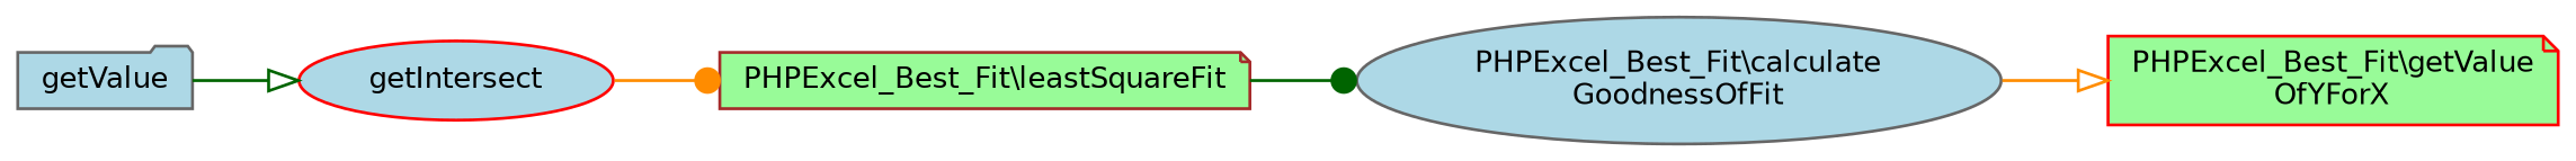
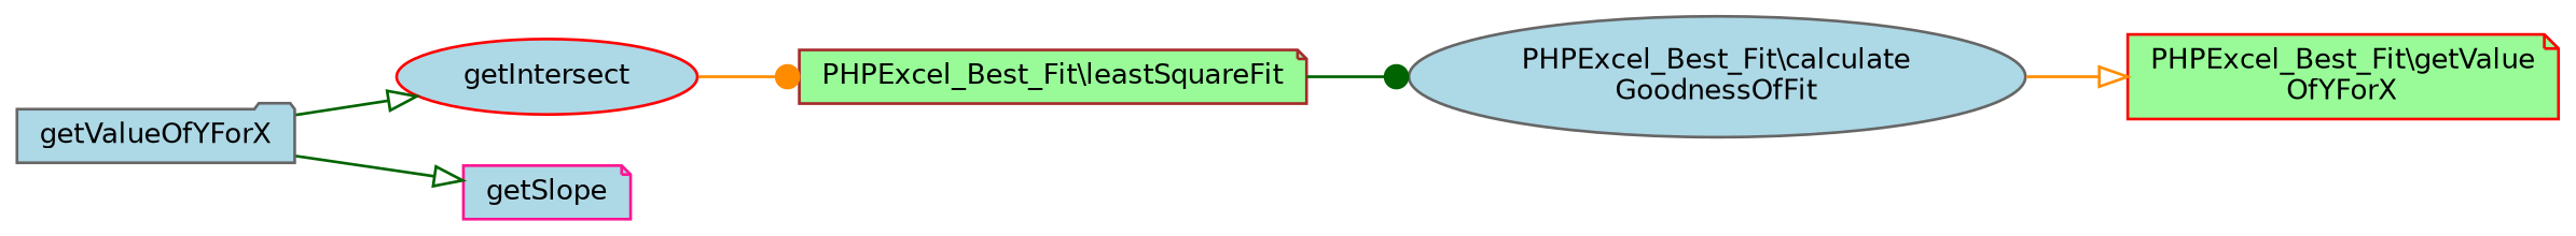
  digraph {
    rankdir=LR
    node [color=gray40 fillcolor=lightblue fontname=Helvetica fontsize=10 shape=note style=filled]
    edge [arrowhead=onormal color=darkgreen fontname=Helvetica fontsize=10 labelfontname=Helvetica labelfontsize=10 style=solid]
-   n1 [fontcolor=black height=0.2 label=getValue shape=folder width=0.4]
+   n1 [fontcolor=black height=0.2 label=getValueOfYForX shape=folder width=0.4]
    n2 [color=red height=0.2 label=getIntersect shape=ellipse width=0.4]
+   n3 [color=deeppink height=0.2 label=getSlope width=0.4]
    n4 [color=brown fillcolor=palegreen height=0.2 label="PHPExcel_Best_Fit\\leastSquareFit" width=0.4]
    n5 [height=0.2 label="PHPExcel_Best_Fit\\calculate\lGoodnessOfFit" shape=ellipse width=0.4]
    n6 [color=red fillcolor=palegreen height=0.2 label="PHPExcel_Best_Fit\\getValue\lOfYForX" width=0.4]
    n1 -> n2
+   n1 -> n3
    n2 -> n4 [arrowhead=dot color=darkorange]
    n4 -> n5 [arrowhead=dot]
    n5 -> n6 [color=darkorange]
  }
